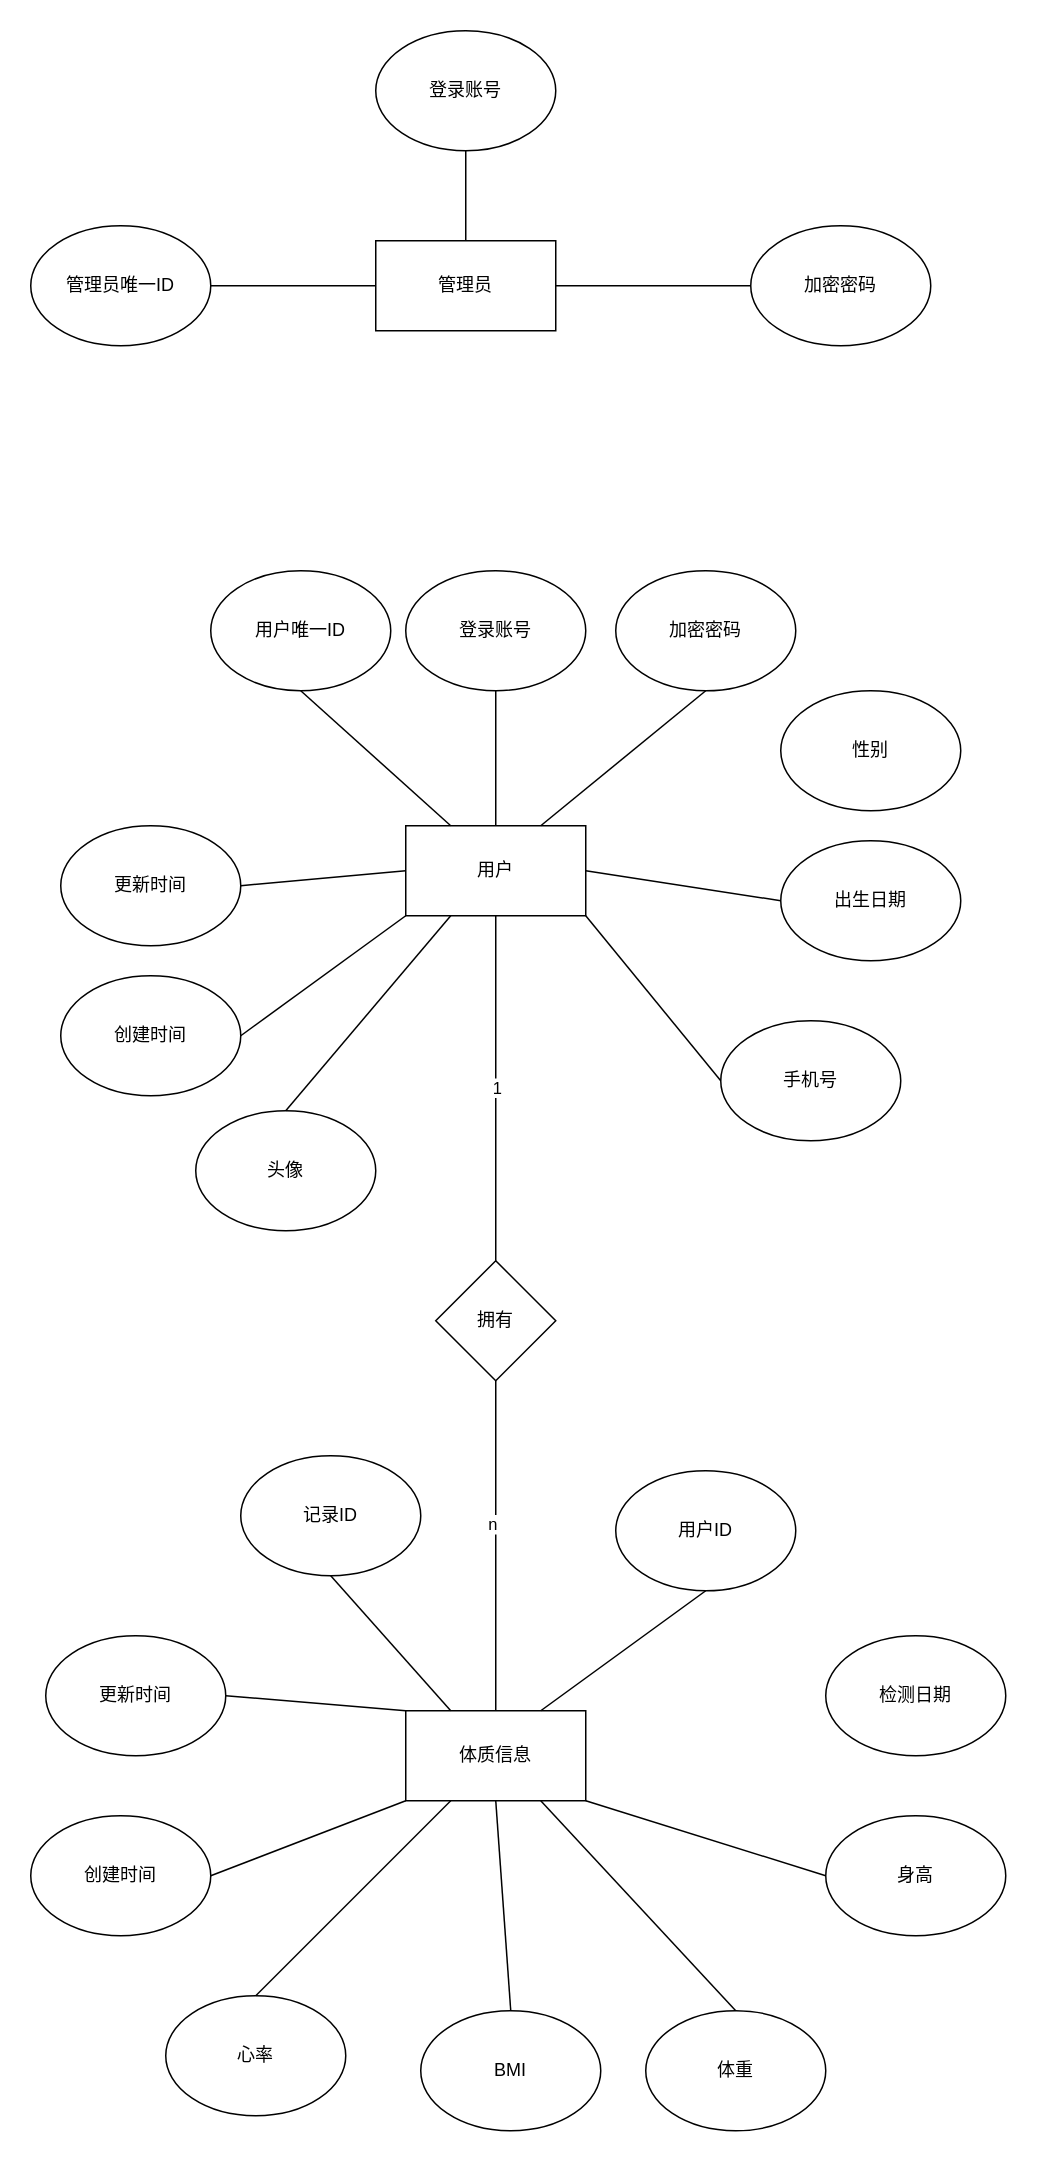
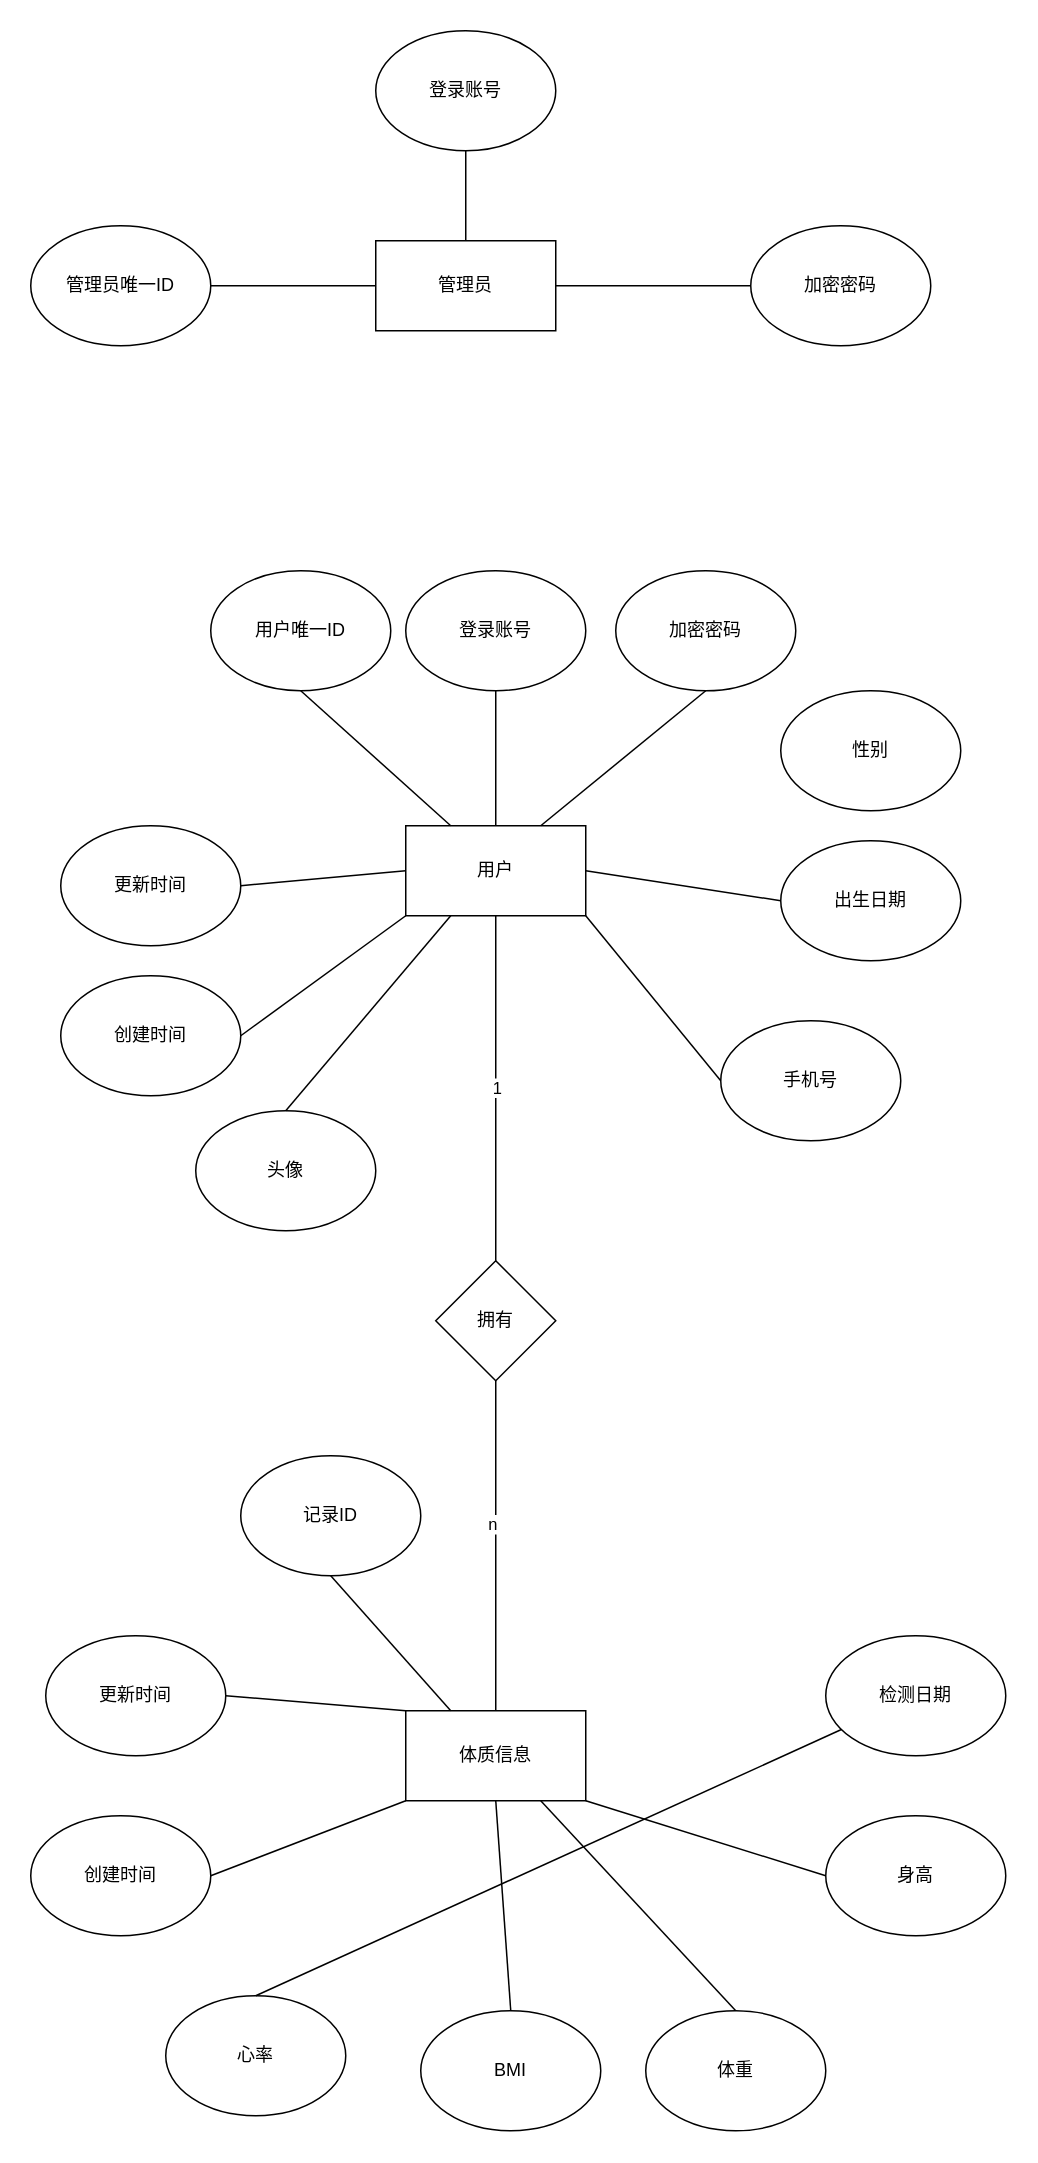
  <mxCell id="0" />
  <mxCell id="1" parent="0" />
  <mxCell id="2" value="管理员" style="rounded=0;whiteSpace=wrap;html=1;" vertex="1" parent="1"><mxGeometry x="250" y="160" width="120" height="60" as="geometry" /></mxCell>
  <mxCell id="3" value="管理员唯一ID" style="ellipse;whiteSpace=wrap;html=1;" vertex="1" parent="1"><mxGeometry x="20" y="150" width="120" height="80" as="geometry" /></mxCell>
  <mxCell id="4" value="登录账号" style="ellipse;whiteSpace=wrap;html=1;" vertex="1" parent="1"><mxGeometry x="250" y="20" width="120" height="80" as="geometry" /></mxCell>
  <mxCell id="5" value="加密密码" style="ellipse;whiteSpace=wrap;html=1;" vertex="1" parent="1"><mxGeometry x="500" y="150" width="120" height="80" as="geometry" /></mxCell>
  <mxCell id="6" value="用户" style="rounded=0;whiteSpace=wrap;html=1;" vertex="1" parent="1"><mxGeometry x="270" y="550" width="120" height="60" as="geometry" /></mxCell>
  <mxCell id="7" value="用户唯一ID" style="ellipse;whiteSpace=wrap;html=1;" vertex="1" parent="1"><mxGeometry x="140" y="380" width="120" height="80" as="geometry" /></mxCell>
  <mxCell id="8" value="登录账号" style="ellipse;whiteSpace=wrap;html=1;" vertex="1" parent="1"><mxGeometry x="270" y="380" width="120" height="80" as="geometry" /></mxCell>
  <mxCell id="9" value="加密密码" style="ellipse;whiteSpace=wrap;html=1;" vertex="1" parent="1"><mxGeometry x="410" y="380" width="120" height="80" as="geometry" /></mxCell>
  <mxCell id="10" value="性别" style="ellipse;whiteSpace=wrap;html=1;" vertex="1" parent="1"><mxGeometry x="520" y="460" width="120" height="80" as="geometry" /></mxCell>
  <mxCell id="11" value="出生日期" style="ellipse;whiteSpace=wrap;html=1;" vertex="1" parent="1"><mxGeometry x="520" y="560" width="120" height="80" as="geometry" /></mxCell>
  <mxCell id="12" value="手机号" style="ellipse;whiteSpace=wrap;html=1;" vertex="1" parent="1"><mxGeometry x="480" y="680" width="120" height="80" as="geometry" /></mxCell>
  <mxCell id="13" value="头像" style="ellipse;whiteSpace=wrap;html=1;" vertex="1" parent="1"><mxGeometry x="130" y="740" width="120" height="80" as="geometry" /></mxCell>
  <mxCell id="14" value="创建时间" style="ellipse;whiteSpace=wrap;html=1;" vertex="1" parent="1"><mxGeometry x="40" y="650" width="120" height="80" as="geometry" /></mxCell>
  <mxCell id="15" value="更新时间" style="ellipse;whiteSpace=wrap;html=1;" vertex="1" parent="1"><mxGeometry x="40" y="550" width="120" height="80" as="geometry" /></mxCell>
  <mxCell id="16" value="体质信息" style="rounded=0;whiteSpace=wrap;html=1;" vertex="1" parent="1"><mxGeometry x="270" y="1140" width="120" height="60" as="geometry" /></mxCell>
  <mxCell id="17" value="记录ID" style="ellipse;whiteSpace=wrap;html=1;" vertex="1" parent="1"><mxGeometry x="160" y="970" width="120" height="80" as="geometry" /></mxCell>
- <mxCell id="18" value="用户ID" style="ellipse;whiteSpace=wrap;html=1;" vertex="1" parent="1"><mxGeometry x="410" y="980" width="120" height="80" as="geometry" /></mxCell>
  <mxCell id="19" value="检测日期" style="ellipse;whiteSpace=wrap;html=1;" vertex="1" parent="1"><mxGeometry x="550" y="1090" width="120" height="80" as="geometry" /></mxCell>
  <mxCell id="20" value="身高" style="ellipse;whiteSpace=wrap;html=1;" vertex="1" parent="1"><mxGeometry x="550" y="1210" width="120" height="80" as="geometry" /></mxCell>
  <mxCell id="21" value="体重" style="ellipse;whiteSpace=wrap;html=1;" vertex="1" parent="1"><mxGeometry x="430" y="1340" width="120" height="80" as="geometry" /></mxCell>
  <mxCell id="22" value="BMI" style="ellipse;whiteSpace=wrap;html=1;" vertex="1" parent="1"><mxGeometry x="280" y="1340" width="120" height="80" as="geometry" /></mxCell>
  <mxCell id="23" value="心率" style="ellipse;whiteSpace=wrap;html=1;" vertex="1" parent="1"><mxGeometry x="110" y="1330" width="120" height="80" as="geometry" /></mxCell>
  <mxCell id="24" value="创建时间" style="ellipse;whiteSpace=wrap;html=1;" vertex="1" parent="1"><mxGeometry x="20" y="1210" width="120" height="80" as="geometry" /></mxCell>
  <mxCell id="25" value="更新时间" style="ellipse;whiteSpace=wrap;html=1;" vertex="1" parent="1"><mxGeometry x="30" y="1090" width="120" height="80" as="geometry" /></mxCell>
- <mxCell id="26" value="" style="endArrow=none;html=1;rounded=0;exitX=0.75;exitY=0;exitDx=0;exitDy=0;entryX=0.5;entryY=1;entryDx=0;entryDy=0;" edge="1" parent="1" source="16" target="18"><mxGeometry width="50" height="50" relative="1" as="geometry"><mxPoint x="350" y="1280" as="sourcePoint" /><mxPoint x="400" y="1230" as="targetPoint" /></mxGeometry></mxCell>
  <mxCell id="27" value="" style="endArrow=none;html=1;rounded=0;exitX=1;exitY=1;exitDx=0;exitDy=0;entryX=0;entryY=0.5;entryDx=0;entryDy=0;" edge="1" parent="1" source="16" target="20"><mxGeometry width="50" height="50" relative="1" as="geometry"><mxPoint x="440" y="1280" as="sourcePoint" /><mxPoint x="490" y="1230" as="targetPoint" /></mxGeometry></mxCell>
  <mxCell id="28" value="" style="endArrow=none;html=1;rounded=0;exitX=0.75;exitY=1;exitDx=0;exitDy=0;entryX=0.5;entryY=0;entryDx=0;entryDy=0;" edge="1" parent="1" source="16" target="21"><mxGeometry width="50" height="50" relative="1" as="geometry"><mxPoint x="340" y="1340" as="sourcePoint" /><mxPoint x="390" y="1290" as="targetPoint" /></mxGeometry></mxCell>
  <mxCell id="29" value="" style="endArrow=none;html=1;rounded=0;entryX=0.5;entryY=1;entryDx=0;entryDy=0;exitX=0.5;exitY=0;exitDx=0;exitDy=0;" edge="1" parent="1" source="22" target="16"><mxGeometry width="50" height="50" relative="1" as="geometry"><mxPoint x="280" y="1310" as="sourcePoint" /><mxPoint x="330" y="1260" as="targetPoint" /></mxGeometry></mxCell>
- <mxCell id="30" value="" style="endArrow=none;html=1;rounded=0;entryX=0.25;entryY=1;entryDx=0;entryDy=0;exitX=0.5;exitY=0;exitDx=0;exitDy=0;" edge="1" parent="1" source="23" target="16"><mxGeometry width="50" height="50" relative="1" as="geometry"><mxPoint x="220" y="1290" as="sourcePoint" /><mxPoint x="270" y="1240" as="targetPoint" /></mxGeometry></mxCell>
+ <mxCell id="30" value="" style="endArrow=none;html=1;rounded=0;exitX=0.5;exitY=0;exitDx=0;exitDy=0;" edge="1" parent="1" source="23" target="19"><mxGeometry width="50" height="50" relative="1" as="geometry"><mxPoint x="220" y="1290" as="sourcePoint" /><mxPoint x="270" y="1240" as="targetPoint" /></mxGeometry></mxCell>
  <mxCell id="31" value="" style="endArrow=none;html=1;rounded=0;entryX=0;entryY=1;entryDx=0;entryDy=0;exitX=1;exitY=0.5;exitDx=0;exitDy=0;" edge="1" parent="1" source="24" target="16"><mxGeometry width="50" height="50" relative="1" as="geometry"><mxPoint x="180" y="1280" as="sourcePoint" /><mxPoint x="230" y="1230" as="targetPoint" /></mxGeometry></mxCell>
  <mxCell id="32" value="" style="endArrow=none;html=1;rounded=0;entryX=0;entryY=0;entryDx=0;entryDy=0;exitX=1;exitY=0.5;exitDx=0;exitDy=0;" edge="1" parent="1" source="25" target="16"><mxGeometry width="50" height="50" relative="1" as="geometry"><mxPoint x="190" y="1160" as="sourcePoint" /><mxPoint x="240" y="1110" as="targetPoint" /></mxGeometry></mxCell>
  <mxCell id="33" value="" style="endArrow=none;html=1;rounded=0;exitX=0.5;exitY=1;exitDx=0;exitDy=0;entryX=0.25;entryY=0;entryDx=0;entryDy=0;" edge="1" parent="1" source="17" target="16"><mxGeometry width="50" height="50" relative="1" as="geometry"><mxPoint x="270" y="1050" as="sourcePoint" /><mxPoint x="320" y="1000" as="targetPoint" /></mxGeometry></mxCell>
  <mxCell id="34" value="" style="endArrow=none;html=1;rounded=0;exitX=0.5;exitY=0;exitDx=0;exitDy=0;entryX=0.5;entryY=1;entryDx=0;entryDy=0;" edge="1" parent="1" source="6" target="8"><mxGeometry width="50" height="50" relative="1" as="geometry"><mxPoint x="320" y="710" as="sourcePoint" /><mxPoint x="370" y="660" as="targetPoint" /></mxGeometry></mxCell>
  <mxCell id="35" value="" style="endArrow=none;html=1;rounded=0;exitX=0.25;exitY=0;exitDx=0;exitDy=0;entryX=0.5;entryY=1;entryDx=0;entryDy=0;" edge="1" parent="1" source="6" target="7"><mxGeometry width="50" height="50" relative="1" as="geometry"><mxPoint x="240" y="530" as="sourcePoint" /><mxPoint x="290" y="480" as="targetPoint" /></mxGeometry></mxCell>
  <mxCell id="36" value="" style="endArrow=none;html=1;rounded=0;exitX=0.75;exitY=0;exitDx=0;exitDy=0;entryX=0.5;entryY=1;entryDx=0;entryDy=0;" edge="1" parent="1" source="6" target="9"><mxGeometry width="50" height="50" relative="1" as="geometry"><mxPoint x="410" y="590" as="sourcePoint" /><mxPoint x="460" y="540" as="targetPoint" /></mxGeometry></mxCell>
  <mxCell id="37" value="" style="endArrow=none;html=1;rounded=0;entryX=0;entryY=0.5;entryDx=0;entryDy=0;exitX=1;exitY=0.5;exitDx=0;exitDy=0;" edge="1" parent="1" source="15" target="6"><mxGeometry width="50" height="50" relative="1" as="geometry"><mxPoint x="190" y="660" as="sourcePoint" /><mxPoint x="240" y="610" as="targetPoint" /></mxGeometry></mxCell>
  <mxCell id="38" value="" style="endArrow=none;html=1;rounded=0;exitX=1;exitY=0.5;exitDx=0;exitDy=0;entryX=0;entryY=0.5;entryDx=0;entryDy=0;" edge="1" parent="1" source="6" target="11"><mxGeometry width="50" height="50" relative="1" as="geometry"><mxPoint x="410" y="670" as="sourcePoint" /><mxPoint x="460" y="620" as="targetPoint" /></mxGeometry></mxCell>
  <mxCell id="39" value="" style="endArrow=none;html=1;rounded=0;entryX=1;entryY=1;entryDx=0;entryDy=0;exitX=0;exitY=0.5;exitDx=0;exitDy=0;" edge="1" parent="1" source="12" target="6"><mxGeometry width="50" height="50" relative="1" as="geometry"><mxPoint x="330" y="740" as="sourcePoint" /><mxPoint x="380" y="690" as="targetPoint" /></mxGeometry></mxCell>
  <mxCell id="40" value="" style="endArrow=none;html=1;rounded=0;entryX=0;entryY=1;entryDx=0;entryDy=0;exitX=1;exitY=0.5;exitDx=0;exitDy=0;" edge="1" parent="1" source="14" target="6"><mxGeometry width="50" height="50" relative="1" as="geometry"><mxPoint x="200" y="700" as="sourcePoint" /><mxPoint x="250" y="650" as="targetPoint" /></mxGeometry></mxCell>
  <mxCell id="41" value="" style="endArrow=none;html=1;rounded=0;exitX=0.5;exitY=0;exitDx=0;exitDy=0;entryX=0.25;entryY=1;entryDx=0;entryDy=0;" edge="1" parent="1" source="13" target="6"><mxGeometry width="50" height="50" relative="1" as="geometry"><mxPoint x="230" y="750" as="sourcePoint" /><mxPoint x="280" y="700" as="targetPoint" /></mxGeometry></mxCell>
  <mxCell id="42" value="拥有" style="rhombus;whiteSpace=wrap;html=1;" vertex="1" parent="1"><mxGeometry x="290" y="840" width="80" height="80" as="geometry" /></mxCell>
  <mxCell id="43" value="" style="endArrow=none;html=1;rounded=0;exitX=0.5;exitY=0;exitDx=0;exitDy=0;entryX=0.5;entryY=1;entryDx=0;entryDy=0;" edge="1" parent="1" source="42" target="6"><mxGeometry width="50" height="50" relative="1" as="geometry"><mxPoint x="290" y="790" as="sourcePoint" /><mxPoint x="340" y="740" as="targetPoint" /></mxGeometry></mxCell>
  <mxCell id="44" value="1" style="edgeLabel;html=1;align=center;verticalAlign=middle;resizable=0;points=[];" vertex="1" connectable="0" parent="43"><mxGeometry x="0.009" relative="1" as="geometry"><mxPoint as="offset" /></mxGeometry></mxCell>
  <mxCell id="45" value="" style="endArrow=none;html=1;rounded=0;entryX=0.5;entryY=1;entryDx=0;entryDy=0;exitX=0.5;exitY=0;exitDx=0;exitDy=0;" edge="1" parent="1" source="16" target="42"><mxGeometry width="50" height="50" relative="1" as="geometry"><mxPoint x="170" y="980" as="sourcePoint" /><mxPoint x="220" y="930" as="targetPoint" /></mxGeometry></mxCell>
  <mxCell id="46" value="n" style="edgeLabel;html=1;align=center;verticalAlign=middle;resizable=0;points=[];" vertex="1" connectable="0" parent="45"><mxGeometry x="0.136" y="3" relative="1" as="geometry"><mxPoint as="offset" /></mxGeometry></mxCell>
  <mxCell id="47" value="" style="endArrow=none;html=1;rounded=0;entryX=0.5;entryY=1;entryDx=0;entryDy=0;exitX=0.5;exitY=0;exitDx=0;exitDy=0;" edge="1" parent="1" source="2" target="4"><mxGeometry width="50" height="50" relative="1" as="geometry"><mxPoint x="210" y="170" as="sourcePoint" /><mxPoint x="260" y="120" as="targetPoint" /></mxGeometry></mxCell>
  <mxCell id="48" value="" style="endArrow=none;html=1;rounded=0;exitX=1;exitY=0.5;exitDx=0;exitDy=0;entryX=0;entryY=0.5;entryDx=0;entryDy=0;" edge="1" parent="1" source="3" target="2"><mxGeometry width="50" height="50" relative="1" as="geometry"><mxPoint x="130" y="150" as="sourcePoint" /><mxPoint x="180" y="100" as="targetPoint" /></mxGeometry></mxCell>
  <mxCell id="49" value="" style="endArrow=none;html=1;rounded=0;exitX=1;exitY=0.5;exitDx=0;exitDy=0;entryX=0;entryY=0.5;entryDx=0;entryDy=0;" edge="1" parent="1" source="2" target="5"><mxGeometry width="50" height="50" relative="1" as="geometry"><mxPoint x="400" y="150" as="sourcePoint" /><mxPoint x="450" y="100" as="targetPoint" /></mxGeometry></mxCell>
